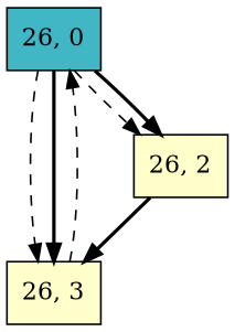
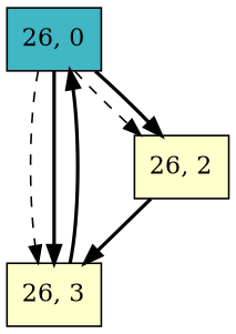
  digraph {
    node [fillcolor="/ylgnbu5/1" shape=record style=filled]
    edge [style=bold]
    n1 [fillcolor="/ylgnbu5/3" label="{26, 0}"]
    n2 [label="{26, 3}"]
    n3 [label="{26, 2}"]
    n1 -> n2 [style=dashed]
    n1 -> n2
    n1 -> n3 [style=dashed]
    n1 -> n3
-   n2 -> n1 [style=dashed]
+   n2 -> n1
    n3 -> n2
  }
